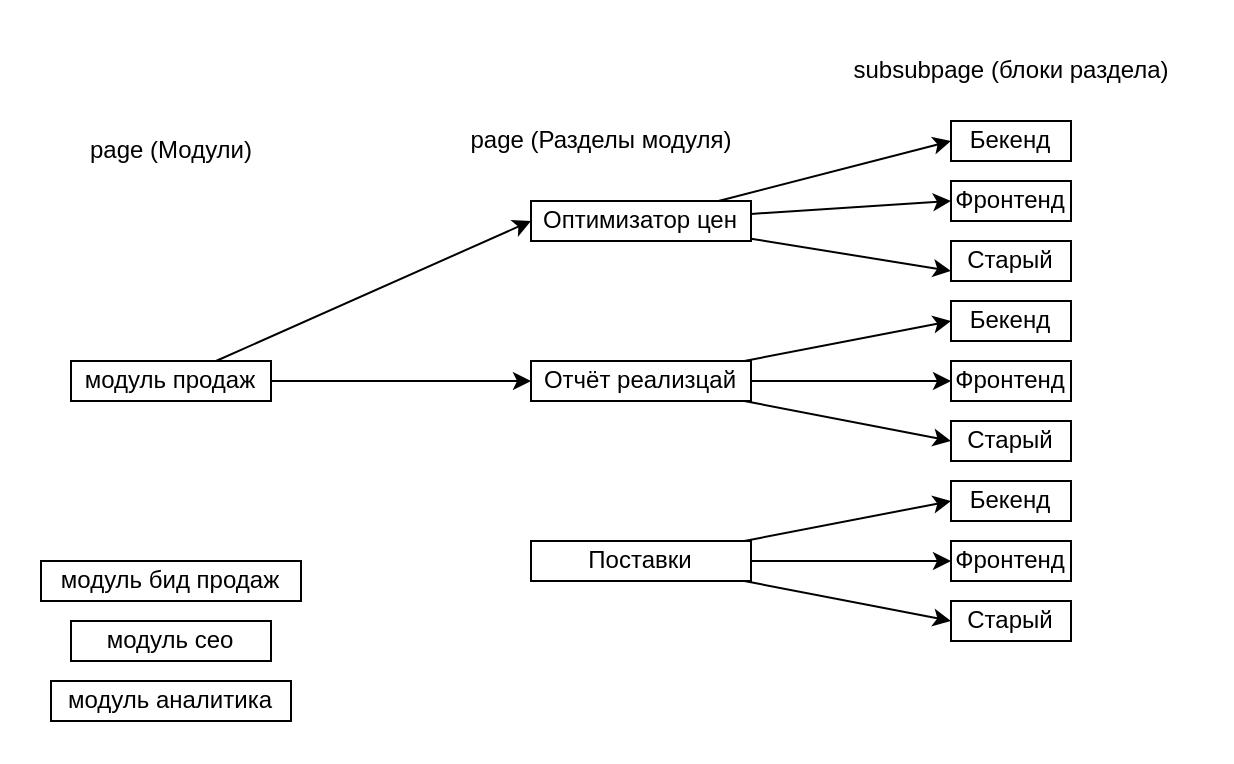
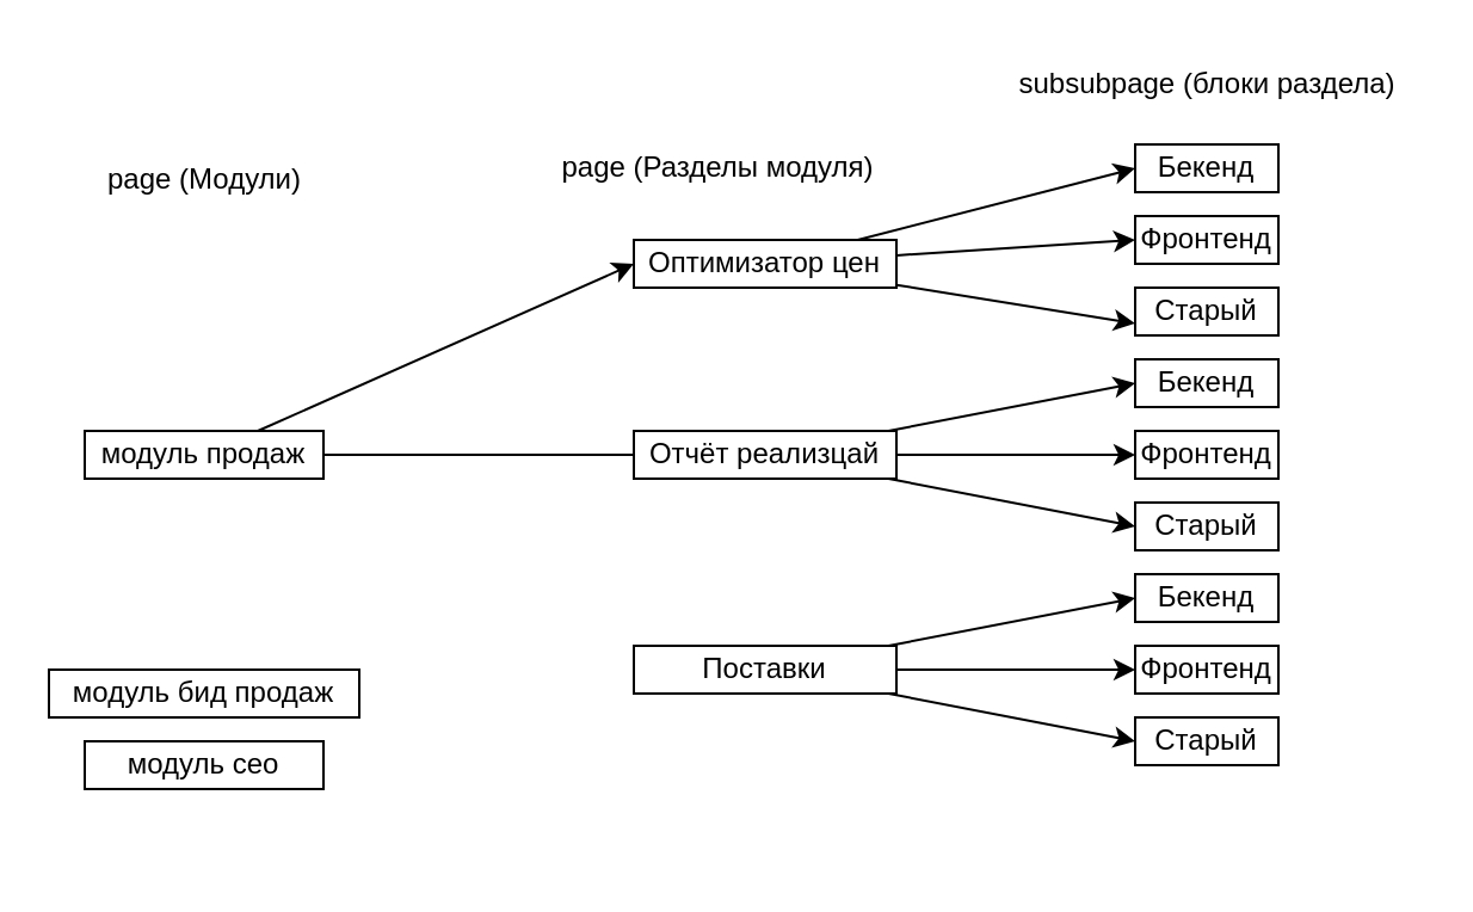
  <mxCell id="0" />
  <mxCell id="1" parent="0" />
  <mxCell id="2" value="page (Модули)" style="text;html=1;align=center;verticalAlign=middle;resizable=0;points=[];autosize=1;strokeColor=none;fillColor=none;" parent="1" vertex="1"><mxGeometry x="35" y="60" width="100" height="30" as="geometry" /></mxCell>
  <mxCell id="3" style="edgeStyle=none;html=1;entryX=0;entryY=0.5;entryDx=0;entryDy=0;" parent="1" source="5" target="16" edge="1"><mxGeometry relative="1" as="geometry" /></mxCell>
- <mxCell id="4" style="edgeStyle=none;html=1;entryX=0;entryY=0.5;entryDx=0;entryDy=0;" parent="1" source="5" target="20" edge="1"><mxGeometry relative="1" as="geometry" /></mxCell>
+ <mxCell id="4" style="edgeStyle=none;html=1;entryX=0;entryY=0.5;entryDx=0;entryDy=0;endArrow=none;" parent="1" source="5" target="20" edge="1"><mxGeometry relative="1" as="geometry" /></mxCell>
  <mxCell id="5" value="модуль продаж" style="rounded=0;whiteSpace=wrap;html=1;" parent="1" vertex="1"><mxGeometry x="35" y="180" width="100" height="20" as="geometry" /></mxCell>
  <mxCell id="6" value="модуль бид продаж" style="rounded=0;whiteSpace=wrap;html=1;" parent="1" vertex="1"><mxGeometry x="20" y="280" width="130" height="20" as="geometry" /></mxCell>
  <mxCell id="7" value="модуль сео" style="rounded=0;whiteSpace=wrap;html=1;" parent="1" vertex="1"><mxGeometry x="35" y="310" width="100" height="20" as="geometry" /></mxCell>
- <mxCell id="8" value="модуль аналитика" style="rounded=0;whiteSpace=wrap;html=1;" parent="1" vertex="1"><mxGeometry x="25" y="340" width="120" height="20" as="geometry" /></mxCell>
  <mxCell id="9" value="page (Разделы модуля)" style="text;html=1;align=center;verticalAlign=middle;resizable=0;points=[];autosize=1;strokeColor=none;fillColor=none;" parent="1" vertex="1"><mxGeometry x="215" y="55" width="170" height="30" as="geometry" /></mxCell>
  <mxCell id="10" value="Старый" style="rounded=0;whiteSpace=wrap;html=1;" parent="1" vertex="1"><mxGeometry x="475" y="120" width="60" height="20" as="geometry" /></mxCell>
  <mxCell id="11" value="Бекенд" style="rounded=0;whiteSpace=wrap;html=1;" parent="1" vertex="1"><mxGeometry x="475" y="60" width="60" height="20" as="geometry" /></mxCell>
  <mxCell id="12" value="Фронтенд" style="rounded=0;whiteSpace=wrap;html=1;" parent="1" vertex="1"><mxGeometry x="475" y="90" width="60" height="20" as="geometry" /></mxCell>
  <mxCell id="13" style="edgeStyle=none;html=1;entryX=0;entryY=0.5;entryDx=0;entryDy=0;" parent="1" source="16" target="11" edge="1"><mxGeometry relative="1" as="geometry" /></mxCell>
  <mxCell id="14" style="edgeStyle=none;html=1;entryX=0;entryY=0.5;entryDx=0;entryDy=0;" parent="1" source="16" target="12" edge="1"><mxGeometry relative="1" as="geometry" /></mxCell>
  <mxCell id="15" style="edgeStyle=none;html=1;entryX=0;entryY=0.75;entryDx=0;entryDy=0;" parent="1" source="16" target="10" edge="1"><mxGeometry relative="1" as="geometry" /></mxCell>
  <mxCell id="16" value="Оптимизатор цен" style="rounded=0;whiteSpace=wrap;html=1;" parent="1" vertex="1"><mxGeometry x="265" y="100" width="110" height="20" as="geometry" /></mxCell>
  <mxCell id="17" style="edgeStyle=none;html=1;entryX=0;entryY=0.5;entryDx=0;entryDy=0;" parent="1" source="20" target="29" edge="1"><mxGeometry relative="1" as="geometry" /></mxCell>
  <mxCell id="18" style="edgeStyle=none;html=1;entryX=0;entryY=0.5;entryDx=0;entryDy=0;" parent="1" source="20" target="30" edge="1"><mxGeometry relative="1" as="geometry" /></mxCell>
  <mxCell id="19" style="edgeStyle=none;html=1;entryX=0;entryY=0.5;entryDx=0;entryDy=0;" parent="1" source="20" target="28" edge="1"><mxGeometry relative="1" as="geometry" /></mxCell>
  <mxCell id="20" value="Отчёт реализцай" style="rounded=0;whiteSpace=wrap;html=1;" parent="1" vertex="1"><mxGeometry x="265" y="180" width="110" height="20" as="geometry" /></mxCell>
  <mxCell id="21" style="edgeStyle=none;html=1;entryX=0;entryY=0.5;entryDx=0;entryDy=0;" parent="1" source="24" target="26" edge="1"><mxGeometry relative="1" as="geometry" /></mxCell>
  <mxCell id="22" style="edgeStyle=none;html=1;entryX=0;entryY=0.5;entryDx=0;entryDy=0;" parent="1" source="24" target="25" edge="1"><mxGeometry relative="1" as="geometry" /></mxCell>
  <mxCell id="23" style="edgeStyle=none;html=1;entryX=0;entryY=0.5;entryDx=0;entryDy=0;" parent="1" source="24" target="27" edge="1"><mxGeometry relative="1" as="geometry" /></mxCell>
  <mxCell id="24" value="Поставки" style="rounded=0;whiteSpace=wrap;html=1;" parent="1" vertex="1"><mxGeometry x="265" y="270" width="110" height="20" as="geometry" /></mxCell>
  <mxCell id="25" value="Старый" style="rounded=0;whiteSpace=wrap;html=1;" parent="1" vertex="1"><mxGeometry x="475" y="300" width="60" height="20" as="geometry" /></mxCell>
  <mxCell id="26" value="Бекенд" style="rounded=0;whiteSpace=wrap;html=1;" parent="1" vertex="1"><mxGeometry x="475" y="240" width="60" height="20" as="geometry" /></mxCell>
  <mxCell id="27" value="Фронтенд" style="rounded=0;whiteSpace=wrap;html=1;" parent="1" vertex="1"><mxGeometry x="475" y="270" width="60" height="20" as="geometry" /></mxCell>
  <mxCell id="28" value="Старый" style="rounded=0;whiteSpace=wrap;html=1;" parent="1" vertex="1"><mxGeometry x="475" y="210" width="60" height="20" as="geometry" /></mxCell>
  <mxCell id="29" value="Бекенд" style="rounded=0;whiteSpace=wrap;html=1;" parent="1" vertex="1"><mxGeometry x="475" y="150" width="60" height="20" as="geometry" /></mxCell>
  <mxCell id="30" value="Фронтенд" style="rounded=0;whiteSpace=wrap;html=1;" parent="1" vertex="1"><mxGeometry x="475" y="180" width="60" height="20" as="geometry" /></mxCell>
  <mxCell id="31" value="subsubpage (блоки раздела)" style="text;html=1;align=center;verticalAlign=middle;resizable=0;points=[];autosize=1;strokeColor=none;fillColor=none;" parent="1" vertex="1"><mxGeometry x="415" y="20" width="180" height="30" as="geometry" /></mxCell>
